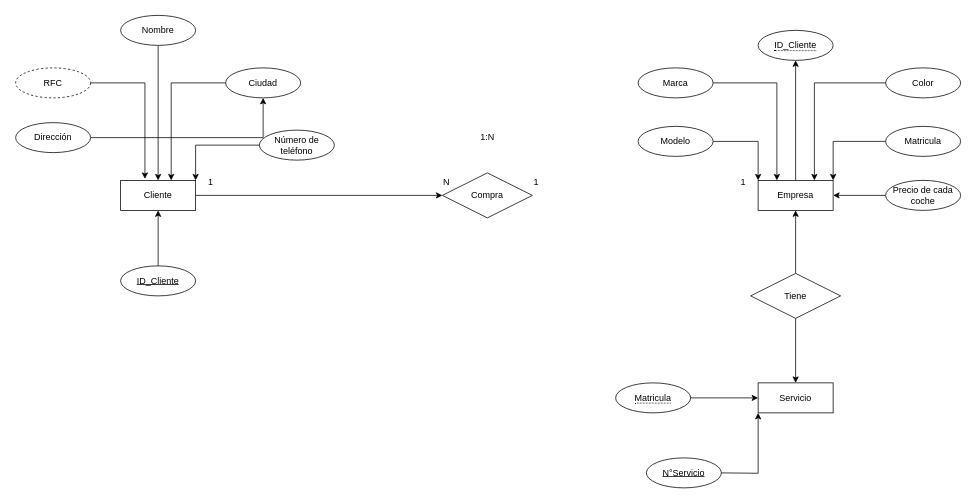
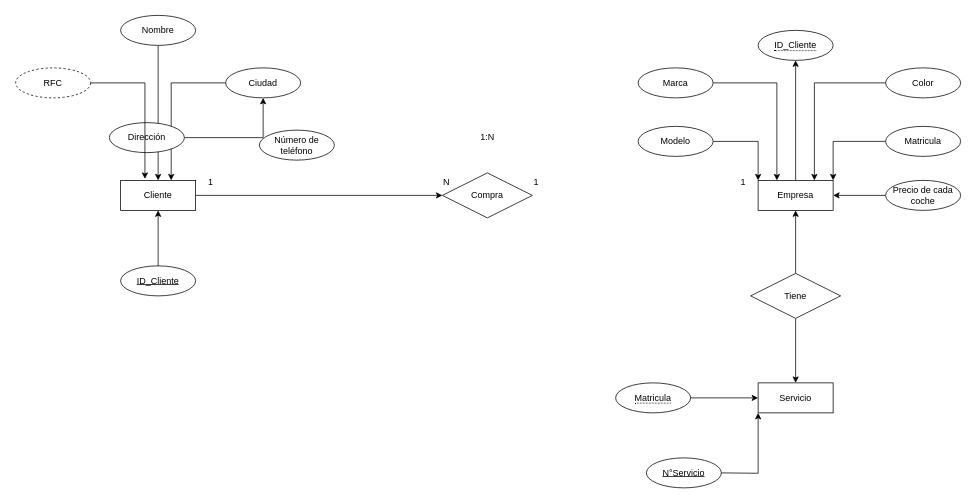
  <mxCell id="0" />
  <mxCell id="1" parent="0" />
  <mxCell id="2" value="" style="edgeStyle=orthogonalEdgeStyle;rounded=0;orthogonalLoop=1;jettySize=auto;html=1;" edge="1" parent="1" source="3" target="11"><mxGeometry relative="1" as="geometry" /></mxCell>
  <mxCell id="3" value="Empresa" style="whiteSpace=wrap;html=1;align=center;" vertex="1" parent="1"><mxGeometry x="1010" y="240" width="100" height="40" as="geometry" /></mxCell>
  <mxCell id="4" style="edgeStyle=orthogonalEdgeStyle;rounded=0;orthogonalLoop=1;jettySize=auto;html=1;" edge="1" parent="1" source="5" target="7"><mxGeometry relative="1" as="geometry" /></mxCell>
  <mxCell id="5" value="Cliente" style="whiteSpace=wrap;html=1;align=center;" vertex="1" parent="1"><mxGeometry x="160" y="240" width="100" height="40" as="geometry" /></mxCell>
  <mxCell id="6" value="Servicio" style="whiteSpace=wrap;html=1;align=center;" vertex="1" parent="1"><mxGeometry x="1010" y="510" width="100" height="40" as="geometry" /></mxCell>
  <mxCell id="7" value="Compra" style="shape=rhombus;perimeter=rhombusPerimeter;whiteSpace=wrap;html=1;align=center;" vertex="1" parent="1"><mxGeometry x="589" y="230" width="120" height="60" as="geometry" /></mxCell>
  <mxCell id="8" value="" style="edgeStyle=orthogonalEdgeStyle;rounded=0;orthogonalLoop=1;jettySize=auto;html=1;" edge="1" parent="1" source="10" target="3"><mxGeometry relative="1" as="geometry" /></mxCell>
  <mxCell id="9" value="" style="edgeStyle=orthogonalEdgeStyle;rounded=0;orthogonalLoop=1;jettySize=auto;html=1;" edge="1" parent="1" source="10" target="6"><mxGeometry relative="1" as="geometry" /></mxCell>
  <mxCell id="10" value="Tiene" style="shape=rhombus;perimeter=rhombusPerimeter;whiteSpace=wrap;html=1;align=center;" vertex="1" parent="1"><mxGeometry x="1000" y="364" width="120" height="60" as="geometry" /></mxCell>
  <mxCell id="11" value="&lt;span style=&quot;border-bottom: 1px dotted&quot;&gt;ID_Cliente&lt;/span&gt;" style="ellipse;whiteSpace=wrap;html=1;align=center;" vertex="1" parent="1"><mxGeometry x="1010" y="40" width="100" height="40" as="geometry" /></mxCell>
  <mxCell id="12" value="" style="edgeStyle=orthogonalEdgeStyle;rounded=0;orthogonalLoop=1;jettySize=auto;html=1;" edge="1" parent="1" source="13" target="6"><mxGeometry relative="1" as="geometry" /></mxCell>
  <mxCell id="13" value="&lt;span style=&quot;border-bottom: 1px dotted&quot;&gt;Matricula&lt;/span&gt;" style="ellipse;whiteSpace=wrap;html=1;align=center;" vertex="1" parent="1"><mxGeometry x="820" y="510" width="100" height="40" as="geometry" /></mxCell>
  <mxCell id="14" style="edgeStyle=orthogonalEdgeStyle;rounded=0;orthogonalLoop=1;jettySize=auto;html=1;entryX=0;entryY=1;entryDx=0;entryDy=0;" edge="1" parent="1" target="6"><mxGeometry relative="1" as="geometry"><mxPoint x="960" y="630" as="sourcePoint" /></mxGeometry></mxCell>
  <mxCell id="15" value="N°Servicio" style="ellipse;whiteSpace=wrap;html=1;align=center;fontStyle=4;" vertex="1" parent="1"><mxGeometry x="861" y="610" width="100" height="40" as="geometry" /></mxCell>
  <mxCell id="16" value="" style="edgeStyle=orthogonalEdgeStyle;rounded=0;orthogonalLoop=1;jettySize=auto;html=1;" edge="1" parent="1" source="17" target="5"><mxGeometry relative="1" as="geometry" /></mxCell>
  <mxCell id="17" value="ID_Cliente" style="ellipse;whiteSpace=wrap;html=1;align=center;fontStyle=4;" vertex="1" parent="1"><mxGeometry x="160" y="354" width="100" height="40" as="geometry" /></mxCell>
  <mxCell id="18" value="1" style="text;html=1;align=center;verticalAlign=middle;resizable=0;points=[];autosize=1;strokeColor=none;fillColor=none;" vertex="1" parent="1"><mxGeometry x="265" y="228" width="30" height="30" as="geometry" /></mxCell>
  <mxCell id="19" value="N" style="text;html=1;align=center;verticalAlign=middle;resizable=0;points=[];autosize=1;strokeColor=none;fillColor=none;" vertex="1" parent="1"><mxGeometry x="579" y="228" width="30" height="30" as="geometry" /></mxCell>
  <mxCell id="20" value="1:N" style="text;html=1;align=center;verticalAlign=middle;resizable=0;points=[];autosize=1;strokeColor=none;fillColor=none;" vertex="1" parent="1"><mxGeometry x="629" y="168" width="40" height="30" as="geometry" /></mxCell>
  <mxCell id="21" value="1" style="text;html=1;align=center;verticalAlign=middle;resizable=0;points=[];autosize=1;strokeColor=none;fillColor=none;" vertex="1" parent="1"><mxGeometry x="699" y="228" width="30" height="30" as="geometry" /></mxCell>
  <mxCell id="22" value="1" style="text;html=1;align=center;verticalAlign=middle;resizable=0;points=[];autosize=1;strokeColor=none;fillColor=none;" vertex="1" parent="1"><mxGeometry x="975" y="228" width="30" height="30" as="geometry" /></mxCell>
  <mxCell id="23" style="edgeStyle=orthogonalEdgeStyle;rounded=0;orthogonalLoop=1;jettySize=auto;html=1;entryX=0.25;entryY=0;entryDx=0;entryDy=0;" edge="1" parent="1" source="24" target="3"><mxGeometry relative="1" as="geometry" /></mxCell>
  <mxCell id="24" value="Marca" style="ellipse;whiteSpace=wrap;html=1;align=center;" vertex="1" parent="1"><mxGeometry x="850" y="90" width="100" height="40" as="geometry" /></mxCell>
  <mxCell id="25" style="edgeStyle=orthogonalEdgeStyle;rounded=0;orthogonalLoop=1;jettySize=auto;html=1;entryX=1;entryY=0;entryDx=0;entryDy=0;" edge="1" parent="1" source="26" target="3"><mxGeometry relative="1" as="geometry" /></mxCell>
  <mxCell id="26" value="Matricula" style="ellipse;whiteSpace=wrap;html=1;align=center;" vertex="1" parent="1"><mxGeometry x="1180" y="168" width="100" height="40" as="geometry" /></mxCell>
  <mxCell id="27" style="edgeStyle=orthogonalEdgeStyle;rounded=0;orthogonalLoop=1;jettySize=auto;html=1;entryX=0.75;entryY=0;entryDx=0;entryDy=0;" edge="1" parent="1" source="28" target="3"><mxGeometry relative="1" as="geometry" /></mxCell>
  <mxCell id="28" value="Color" style="ellipse;whiteSpace=wrap;html=1;align=center;" vertex="1" parent="1"><mxGeometry x="1180" y="90" width="100" height="40" as="geometry" /></mxCell>
  <mxCell id="29" style="edgeStyle=orthogonalEdgeStyle;rounded=0;orthogonalLoop=1;jettySize=auto;html=1;entryX=0;entryY=0;entryDx=0;entryDy=0;" edge="1" parent="1" source="30" target="3"><mxGeometry relative="1" as="geometry" /></mxCell>
  <mxCell id="30" value="Modelo" style="ellipse;whiteSpace=wrap;html=1;align=center;" vertex="1" parent="1"><mxGeometry x="850" y="168" width="100" height="40" as="geometry" /></mxCell>
  <mxCell id="31" value="" style="edgeStyle=orthogonalEdgeStyle;rounded=0;orthogonalLoop=1;jettySize=auto;html=1;" edge="1" parent="1" source="32" target="3"><mxGeometry relative="1" as="geometry" /></mxCell>
  <mxCell id="32" value="Precio de cada coche" style="ellipse;whiteSpace=wrap;html=1;align=center;" vertex="1" parent="1"><mxGeometry x="1180" y="240" width="100" height="40" as="geometry" /></mxCell>
  <mxCell id="33" style="edgeStyle=orthogonalEdgeStyle;rounded=0;orthogonalLoop=1;jettySize=auto;html=1;" edge="1" parent="1" source="34" target="5"><mxGeometry relative="1" as="geometry" /></mxCell>
  <mxCell id="34" value="Nombre" style="ellipse;whiteSpace=wrap;html=1;align=center;" vertex="1" parent="1"><mxGeometry x="160" y="20" width="100" height="40" as="geometry" /></mxCell>
  <mxCell id="35" style="edgeStyle=orthogonalEdgeStyle;rounded=0;orthogonalLoop=1;jettySize=auto;html=1;entryX=0.674;entryY=0;entryDx=0;entryDy=0;entryPerimeter=0;" edge="1" parent="1" source="36" target="5"><mxGeometry relative="1" as="geometry" /></mxCell>
  <mxCell id="36" value="Ciudad" style="ellipse;whiteSpace=wrap;html=1;align=center;" vertex="1" parent="1"><mxGeometry x="300" y="90" width="100" height="40" as="geometry" /></mxCell>
  <mxCell id="37" style="edgeStyle=orthogonalEdgeStyle;rounded=0;orthogonalLoop=1;jettySize=auto;html=1;" edge="1" parent="1" source="38" target="36"><mxGeometry relative="1" as="geometry" /></mxCell>
- <mxCell id="38" value="Dirección" style="ellipse;whiteSpace=wrap;html=1;align=center;" vertex="1" parent="1"><mxGeometry x="20" y="163" width="100" height="40" as="geometry" /></mxCell>
+ <mxCell id="38" value="Dirección" style="ellipse;whiteSpace=wrap;html=1;align=center;" vertex="1" parent="1"><mxGeometry x="145" y="163" width="100" height="40" as="geometry" /></mxCell>
  <mxCell id="39" style="edgeStyle=orthogonalEdgeStyle;rounded=0;orthogonalLoop=1;jettySize=auto;html=1;entryX=0.324;entryY=-0.05;entryDx=0;entryDy=0;entryPerimeter=0;" edge="1" parent="1" source="40" target="5"><mxGeometry relative="1" as="geometry" /></mxCell>
  <mxCell id="40" value="RFC" style="ellipse;whiteSpace=wrap;html=1;align=center;dashed=1;" vertex="1" parent="1"><mxGeometry x="20" y="90" width="100" height="40" as="geometry" /></mxCell>
- <mxCell id="41" style="edgeStyle=orthogonalEdgeStyle;rounded=0;orthogonalLoop=1;jettySize=auto;html=1;entryX=1;entryY=0;entryDx=0;entryDy=0;" edge="1" parent="1" source="42" target="5"><mxGeometry relative="1" as="geometry" /></mxCell>
  <mxCell id="42" value="Número de teléfono" style="ellipse;whiteSpace=wrap;html=1;align=center;" vertex="1" parent="1"><mxGeometry x="345" y="173" width="100" height="40" as="geometry" /></mxCell>
